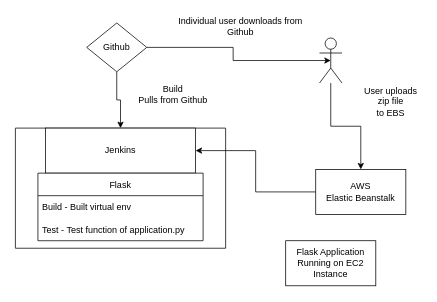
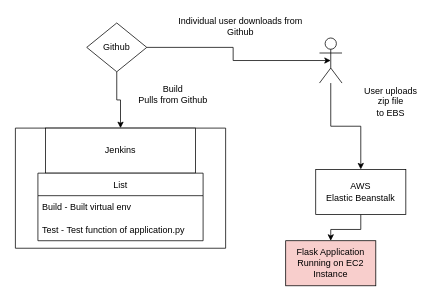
  <mxCell id="0" />
  <mxCell id="1" parent="0" />
  <mxCell id="2" value="" style="edgeStyle=orthogonalEdgeStyle;rounded=0;orthogonalLoop=1;jettySize=auto;html=1;" edge="1" parent="1" source="4" target="6"><mxGeometry relative="1" as="geometry" /></mxCell>
  <mxCell id="3" style="edgeStyle=orthogonalEdgeStyle;rounded=0;orthogonalLoop=1;jettySize=auto;html=1;entryX=0.5;entryY=0.5;entryDx=0;entryDy=0;entryPerimeter=0;" edge="1" parent="1" source="4" target="11"><mxGeometry relative="1" as="geometry" /></mxCell>
  <mxCell id="4" value="Github" style="rhombus;whiteSpace=wrap;html=1;" vertex="1" parent="1"><mxGeometry x="115" y="30" width="80" height="65" as="geometry" /></mxCell>
  <mxCell id="5" value="" style="swimlane;startSize=0;" vertex="1" parent="1"><mxGeometry x="20" y="170" width="280" height="160" as="geometry" /></mxCell>
  <mxCell id="6" value="Jenkins" style="rounded=0;whiteSpace=wrap;html=1;" vertex="1" parent="5"><mxGeometry x="40" width="200" height="60" as="geometry" /></mxCell>
- <mxCell id="7" value="Flask" style="swimlane;fontStyle=0;childLayout=stackLayout;horizontal=1;startSize=30;horizontalStack=0;resizeParent=1;resizeParentMax=0;resizeLast=0;collapsible=1;marginBottom=0;" vertex="1" parent="5"><mxGeometry x="30" y="60" width="220" height="90" as="geometry" /></mxCell>
+ <mxCell id="7" value="List" style="swimlane;fontStyle=0;childLayout=stackLayout;horizontal=1;startSize=30;horizontalStack=0;resizeParent=1;resizeParentMax=0;resizeLast=0;collapsible=1;marginBottom=0;" vertex="1" parent="5"><mxGeometry x="30" y="60" width="220" height="90" as="geometry" /></mxCell>
  <mxCell id="8" value="Build - Built virtual env" style="text;strokeColor=none;fillColor=none;align=left;verticalAlign=middle;spacingLeft=4;spacingRight=4;overflow=hidden;points=[[0,0.5],[1,0.5]];portConstraint=eastwest;rotatable=0;" vertex="1" parent="7"><mxGeometry y="30" width="220" height="30" as="geometry" /></mxCell>
  <mxCell id="9" value="Test - Test function of application.py" style="text;strokeColor=none;fillColor=none;align=left;verticalAlign=middle;spacingLeft=4;spacingRight=4;overflow=hidden;points=[[0,0.5],[1,0.5]];portConstraint=eastwest;rotatable=0;" vertex="1" parent="7"><mxGeometry y="60" width="220" height="30" as="geometry" /></mxCell>
  <mxCell id="10" style="edgeStyle=orthogonalEdgeStyle;rounded=0;orthogonalLoop=1;jettySize=auto;html=1;entryX=0.5;entryY=0;entryDx=0;entryDy=0;" edge="1" parent="1" source="11" target="15"><mxGeometry relative="1" as="geometry" /></mxCell>
  <mxCell id="11" value="" style="shape=umlActor;verticalLabelPosition=bottom;verticalAlign=top;html=1;outlineConnect=0;" vertex="1" parent="1"><mxGeometry x="425" y="50" width="30" height="60" as="geometry" /></mxCell>
  <mxCell id="12" value="&lt;div&gt;Build&lt;/div&gt;&lt;div&gt;Pulls from Github&lt;br&gt;&lt;/div&gt;" style="text;html=1;strokeColor=none;fillColor=none;align=center;verticalAlign=middle;whiteSpace=wrap;rounded=0;" vertex="1" parent="1"><mxGeometry x="180" y="110" width="100" height="30" as="geometry" /></mxCell>
  <mxCell id="13" value="Individual user downloads from Github" style="text;html=1;strokeColor=none;fillColor=none;align=center;verticalAlign=middle;whiteSpace=wrap;rounded=0;" vertex="1" parent="1"><mxGeometry x="230" y="20" width="180" height="30" as="geometry" /></mxCell>
- <mxCell id="14" value="" style="edgeStyle=orthogonalEdgeStyle;rounded=0;orthogonalLoop=1;jettySize=auto;html=1;" edge="1" parent="1" source="15" target="6"><mxGeometry relative="1" as="geometry" /></mxCell>
+ <mxCell id="14" value="" style="edgeStyle=orthogonalEdgeStyle;rounded=0;orthogonalLoop=1;jettySize=auto;html=1;" edge="1" parent="1" source="15" target="17"><mxGeometry relative="1" as="geometry" /></mxCell>
  <mxCell id="15" value="&lt;div&gt;AWS&lt;/div&gt;&lt;div&gt;Elastic Beanstalk&lt;br&gt;&lt;/div&gt;" style="rounded=0;whiteSpace=wrap;html=1;" vertex="1" parent="1"><mxGeometry x="420" y="225" width="120" height="60" as="geometry" /></mxCell>
  <mxCell id="16" value="&lt;div&gt;User uploads&lt;/div&gt;&lt;div&gt;zip file&lt;/div&gt;&lt;div&gt;to EBS&lt;br&gt;&lt;/div&gt;" style="text;html=1;strokeColor=none;fillColor=none;align=center;verticalAlign=middle;whiteSpace=wrap;rounded=0;" vertex="1" parent="1"><mxGeometry x="480" y="110" width="80" height="50" as="geometry" /></mxCell>
- <mxCell id="17" value="&lt;div&gt;Flask Application&lt;/div&gt;&lt;div&gt;Running on EC2&lt;/div&gt;&lt;div&gt;Instance&lt;br&gt;&lt;/div&gt;" style="rounded=0;whiteSpace=wrap;html=1;" vertex="1" parent="1"><mxGeometry x="380" y="320" width="120" height="60" as="geometry" /></mxCell>
+ <mxCell id="17" value="&lt;div&gt;Flask Application&lt;/div&gt;&lt;div&gt;Running on EC2&lt;/div&gt;&lt;div&gt;Instance&lt;br&gt;&lt;/div&gt;" style="rounded=0;whiteSpace=wrap;html=1;fillColor=#f8cecc;" vertex="1" parent="1"><mxGeometry x="380" y="320" width="120" height="60" as="geometry" /></mxCell>
